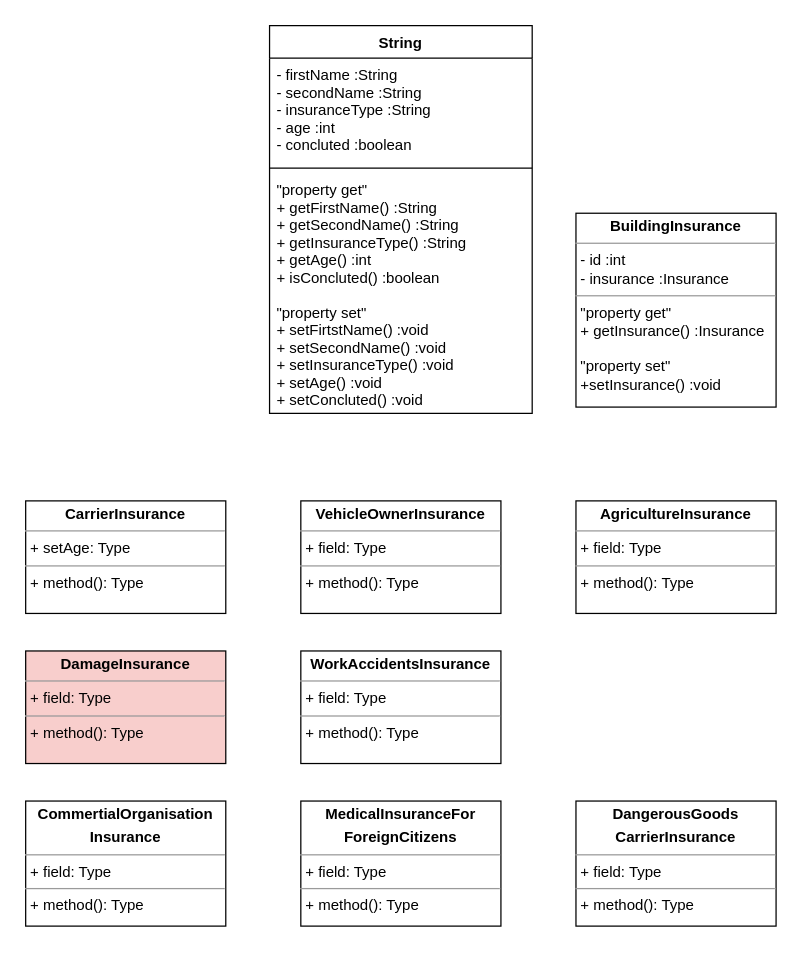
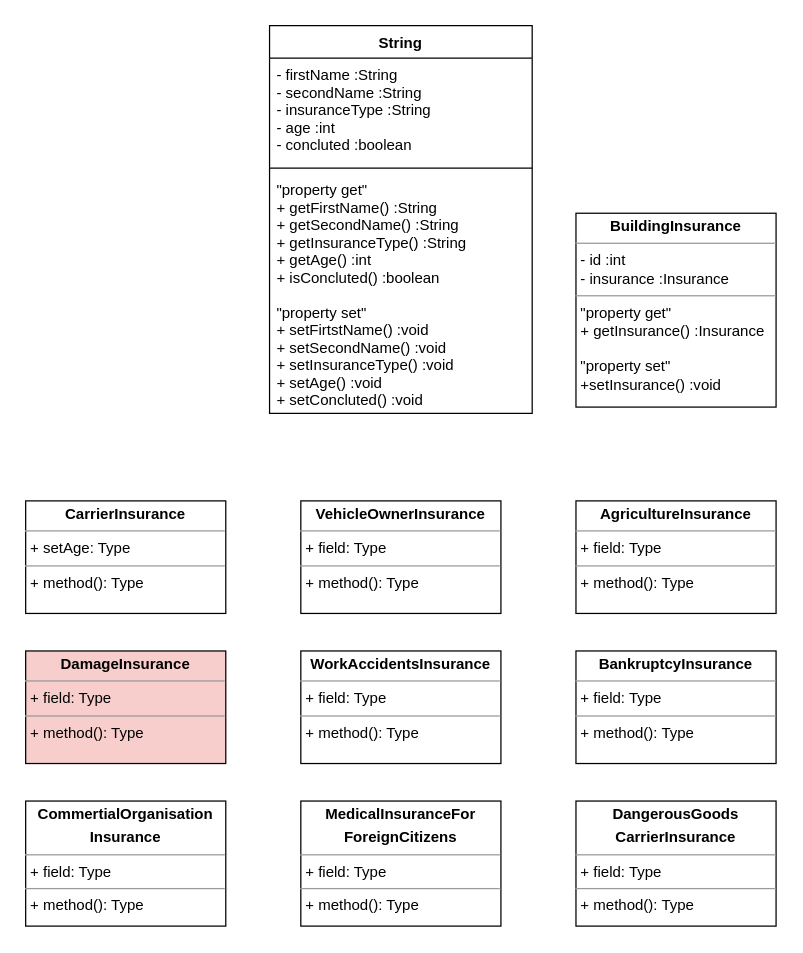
  <mxCell id="0" />
  <mxCell id="1" parent="0" />
  <mxCell id="2" value="String" style="swimlane;fontStyle=1;align=center;verticalAlign=top;childLayout=stackLayout;horizontal=1;startSize=26;horizontalStack=0;resizeParent=1;resizeParentMax=0;resizeLast=0;collapsible=1;marginBottom=0;" vertex="1" parent="1"><mxGeometry x="215" y="20" width="210" height="310" as="geometry" /></mxCell>
  <mxCell id="3" value="- firstName :String&#10;- secondName :String&#10;- insuranceType :String&#10;- age :int&#10;- concluted :boolean&#10;" style="text;strokeColor=none;fillColor=none;align=left;verticalAlign=top;spacingLeft=4;spacingRight=4;overflow=hidden;rotatable=0;points=[[0,0.5],[1,0.5]];portConstraint=eastwest;" vertex="1" parent="2"><mxGeometry y="26" width="210" height="84" as="geometry" /></mxCell>
  <mxCell id="4" value="" style="line;strokeWidth=1;fillColor=none;align=left;verticalAlign=middle;spacingTop=-1;spacingLeft=3;spacingRight=3;rotatable=0;labelPosition=right;points=[];portConstraint=eastwest;" vertex="1" parent="2"><mxGeometry y="110" width="210" height="8" as="geometry" /></mxCell>
  <mxCell id="5" value="&quot;property get&quot;&#10;+ getFirstName() :String&#10;+ getSecondName() :String&#10;+ getInsuranceType() :String&#10;+ getAge() :int&#10;+ isConcluted() :boolean&#10;&#10;&quot;property set&quot;&#10;+ setFirtstName() :void&#10;+ setSecondName() :void&#10;+ setInsuranceType() :void&#10;+ setAge() :void&#10;+ setConcluted() :void&#10;" style="text;strokeColor=none;fillColor=none;align=left;verticalAlign=top;spacingLeft=4;spacingRight=4;overflow=hidden;rotatable=0;points=[[0,0.5],[1,0.5]];portConstraint=eastwest;" vertex="1" parent="2"><mxGeometry y="118" width="210" height="192" as="geometry" /></mxCell>
  <mxCell id="6" value="&lt;p style=&quot;margin: 0px ; margin-top: 4px ; text-align: center&quot;&gt;&lt;b&gt;BuildingInsurance&lt;/b&gt;&lt;/p&gt;&lt;hr size=&quot;1&quot;&gt;&lt;p style=&quot;margin: 0px ; margin-left: 4px&quot;&gt;- id :int&lt;/p&gt;&lt;p style=&quot;margin: 0px ; margin-left: 4px&quot;&gt;- insurance :Insurance&lt;/p&gt;&lt;hr size=&quot;1&quot;&gt;&lt;p style=&quot;margin: 0px ; margin-left: 4px&quot;&gt;&quot;property get&quot;&lt;/p&gt;&lt;p style=&quot;margin: 0px ; margin-left: 4px&quot;&gt;+ getInsurance() :Insurance&lt;/p&gt;&lt;p style=&quot;margin: 0px ; margin-left: 4px&quot;&gt;&lt;br&gt;&lt;/p&gt;&lt;p style=&quot;margin: 0px ; margin-left: 4px&quot;&gt;&quot;property set&quot;&lt;/p&gt;&lt;p style=&quot;margin: 0px ; margin-left: 4px&quot;&gt;+setInsurance() :void&lt;/p&gt;" style="verticalAlign=top;align=left;overflow=fill;fontSize=12;fontFamily=Helvetica;html=1;" vertex="1" parent="1"><mxGeometry x="460" y="170" width="160" height="155" as="geometry" /></mxCell>
  <mxCell id="7" value="&lt;p style=&quot;margin: 0px ; margin-top: 4px ; text-align: center&quot;&gt;&lt;b&gt;VehicleOwnerInsurance&lt;/b&gt;&lt;/p&gt;&lt;hr size=&quot;1&quot;&gt;&lt;p style=&quot;margin: 0px ; margin-left: 4px&quot;&gt;+ field: Type&lt;/p&gt;&lt;hr size=&quot;1&quot;&gt;&lt;p style=&quot;margin: 0px ; margin-left: 4px&quot;&gt;+ method(): Type&lt;/p&gt;" style="verticalAlign=top;align=left;overflow=fill;fontSize=12;fontFamily=Helvetica;html=1;" vertex="1" parent="1"><mxGeometry x="240" y="400" width="160" height="90" as="geometry" /></mxCell>
  <mxCell id="8" value="&lt;p style=&quot;margin: 0px ; margin-top: 4px ; text-align: center&quot;&gt;&lt;b&gt;CarrierInsurance&lt;/b&gt;&lt;/p&gt;&lt;hr size=&quot;1&quot;&gt;&lt;p style=&quot;margin: 0px ; margin-left: 4px&quot;&gt;+ setAge: Type&lt;/p&gt;&lt;hr size=&quot;1&quot;&gt;&lt;p style=&quot;margin: 0px ; margin-left: 4px&quot;&gt;+ method(): Type&lt;/p&gt;" style="verticalAlign=top;align=left;overflow=fill;fontSize=12;fontFamily=Helvetica;html=1;" vertex="1" parent="1"><mxGeometry x="20" y="400" width="160" height="90" as="geometry" /></mxCell>
  <mxCell id="9" value="&lt;p style=&quot;margin: 0px ; margin-top: 4px ; text-align: center&quot;&gt;&lt;b&gt;MedicalInsuranceFor&lt;/b&gt;&lt;/p&gt;&lt;p style=&quot;margin: 0px ; margin-top: 4px ; text-align: center&quot;&gt;&lt;b&gt;ForeignCitizens&lt;/b&gt;&lt;/p&gt;&lt;hr size=&quot;1&quot;&gt;&lt;p style=&quot;margin: 0px ; margin-left: 4px&quot;&gt;+ field: Type&lt;/p&gt;&lt;hr size=&quot;1&quot;&gt;&lt;p style=&quot;margin: 0px ; margin-left: 4px&quot;&gt;+ method(): Type&lt;/p&gt;" style="verticalAlign=top;align=left;overflow=fill;fontSize=12;fontFamily=Helvetica;html=1;" vertex="1" parent="1"><mxGeometry x="240" y="640" width="160" height="100" as="geometry" /></mxCell>
  <mxCell id="10" value="&lt;p style=&quot;margin: 0px ; margin-top: 4px ; text-align: center&quot;&gt;&lt;b&gt;CommertialOrganisation&lt;/b&gt;&lt;/p&gt;&lt;p style=&quot;margin: 0px ; margin-top: 4px ; text-align: center&quot;&gt;&lt;b&gt;Insurance&lt;/b&gt;&lt;/p&gt;&lt;hr size=&quot;1&quot;&gt;&lt;p style=&quot;margin: 0px ; margin-left: 4px&quot;&gt;+ field: Type&lt;/p&gt;&lt;hr size=&quot;1&quot;&gt;&lt;p style=&quot;margin: 0px ; margin-left: 4px&quot;&gt;+ method(): Type&lt;/p&gt;" style="verticalAlign=top;align=left;overflow=fill;fontSize=12;fontFamily=Helvetica;html=1;" vertex="1" parent="1"><mxGeometry x="20" y="640" width="160" height="100" as="geometry" /></mxCell>
  <mxCell id="11" value="&lt;p style=&quot;margin: 0px ; margin-top: 4px ; text-align: center&quot;&gt;&lt;b&gt;AgricultureInsurance&lt;/b&gt;&lt;/p&gt;&lt;hr size=&quot;1&quot;&gt;&lt;p style=&quot;margin: 0px ; margin-left: 4px&quot;&gt;+ field: Type&lt;/p&gt;&lt;hr size=&quot;1&quot;&gt;&lt;p style=&quot;margin: 0px ; margin-left: 4px&quot;&gt;+ method(): Type&lt;/p&gt;" style="verticalAlign=top;align=left;overflow=fill;fontSize=12;fontFamily=Helvetica;html=1;" vertex="1" parent="1"><mxGeometry x="460" y="400" width="160" height="90" as="geometry" /></mxCell>
  <mxCell id="12" value="&lt;p style=&quot;margin: 0px ; margin-top: 4px ; text-align: center&quot;&gt;&lt;b&gt;DamageInsurance&lt;/b&gt;&lt;/p&gt;&lt;hr size=&quot;1&quot;&gt;&lt;p style=&quot;margin: 0px ; margin-left: 4px&quot;&gt;+ field: Type&lt;/p&gt;&lt;hr size=&quot;1&quot;&gt;&lt;p style=&quot;margin: 0px ; margin-left: 4px&quot;&gt;+ method(): Type&lt;/p&gt;" style="verticalAlign=top;align=left;overflow=fill;fontSize=12;fontFamily=Helvetica;html=1;fillColor=#f8cecc;" vertex="1" parent="1"><mxGeometry x="20" y="520" width="160" height="90" as="geometry" /></mxCell>
+ <mxCell id="13" value="&lt;p style=&quot;margin: 0px ; margin-top: 4px ; text-align: center&quot;&gt;&lt;b&gt;BankruptcyInsurance&lt;/b&gt;&lt;/p&gt;&lt;hr size=&quot;1&quot;&gt;&lt;p style=&quot;margin: 0px ; margin-left: 4px&quot;&gt;+ field: Type&lt;/p&gt;&lt;hr size=&quot;1&quot;&gt;&lt;p style=&quot;margin: 0px ; margin-left: 4px&quot;&gt;+ method(): Type&lt;/p&gt;" style="verticalAlign=top;align=left;overflow=fill;fontSize=12;fontFamily=Helvetica;html=1;" vertex="1" parent="1"><mxGeometry x="460" y="520" width="160" height="90" as="geometry" /></mxCell>
  <mxCell id="14" value="&lt;p style=&quot;margin: 0px ; margin-top: 4px ; text-align: center&quot;&gt;&lt;b&gt;WorkAccidentsInsurance&lt;/b&gt;&lt;/p&gt;&lt;hr size=&quot;1&quot;&gt;&lt;p style=&quot;margin: 0px ; margin-left: 4px&quot;&gt;+ field: Type&lt;/p&gt;&lt;hr size=&quot;1&quot;&gt;&lt;p style=&quot;margin: 0px ; margin-left: 4px&quot;&gt;+ method(): Type&lt;/p&gt;" style="verticalAlign=top;align=left;overflow=fill;fontSize=12;fontFamily=Helvetica;html=1;" vertex="1" parent="1"><mxGeometry x="240" y="520" width="160" height="90" as="geometry" /></mxCell>
  <mxCell id="15" value="&lt;p style=&quot;margin: 0px ; margin-top: 4px ; text-align: center&quot;&gt;&lt;b&gt;DangerousGoods&lt;/b&gt;&lt;/p&gt;&lt;p style=&quot;margin: 0px ; margin-top: 4px ; text-align: center&quot;&gt;&lt;b&gt;CarrierInsurance&lt;/b&gt;&lt;/p&gt;&lt;hr size=&quot;1&quot;&gt;&lt;p style=&quot;margin: 0px ; margin-left: 4px&quot;&gt;+ field: Type&lt;/p&gt;&lt;hr size=&quot;1&quot;&gt;&lt;p style=&quot;margin: 0px ; margin-left: 4px&quot;&gt;+ method(): Type&lt;/p&gt;" style="verticalAlign=top;align=left;overflow=fill;fontSize=12;fontFamily=Helvetica;html=1;" vertex="1" parent="1"><mxGeometry x="460" y="640" width="160" height="100" as="geometry" /></mxCell>
